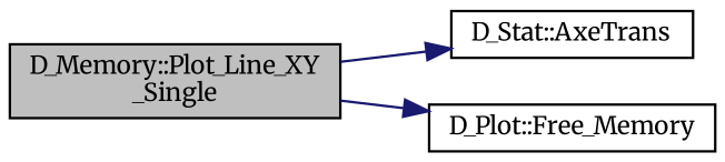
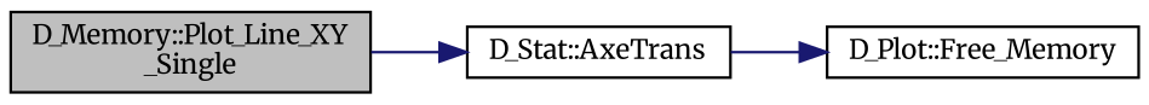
  digraph {
    fontname=Merriweather
    rankdir=LR
    node [color=black fillcolor=white fontname=Merriweather fontsize=10 shape=record style=filled]
    edge [color=midnightblue fontname=Merriweather fontsize=10 labelfontname=Helvetica labelfontsize=10 style=solid]
    n1 [fillcolor=grey75 fontcolor=black height=0.2 label="D_Memory::Plot_Line_XY\l_Single" width=0.4]
    n2 [height=0.2 label="D_Stat::AxeTrans" width=0.4]
    n3 [height=0.2 label="D_Plot::Free_Memory" width=0.4]
    n1 -> n2
-   n1 -> n3
+   n2 -> n3
  }
